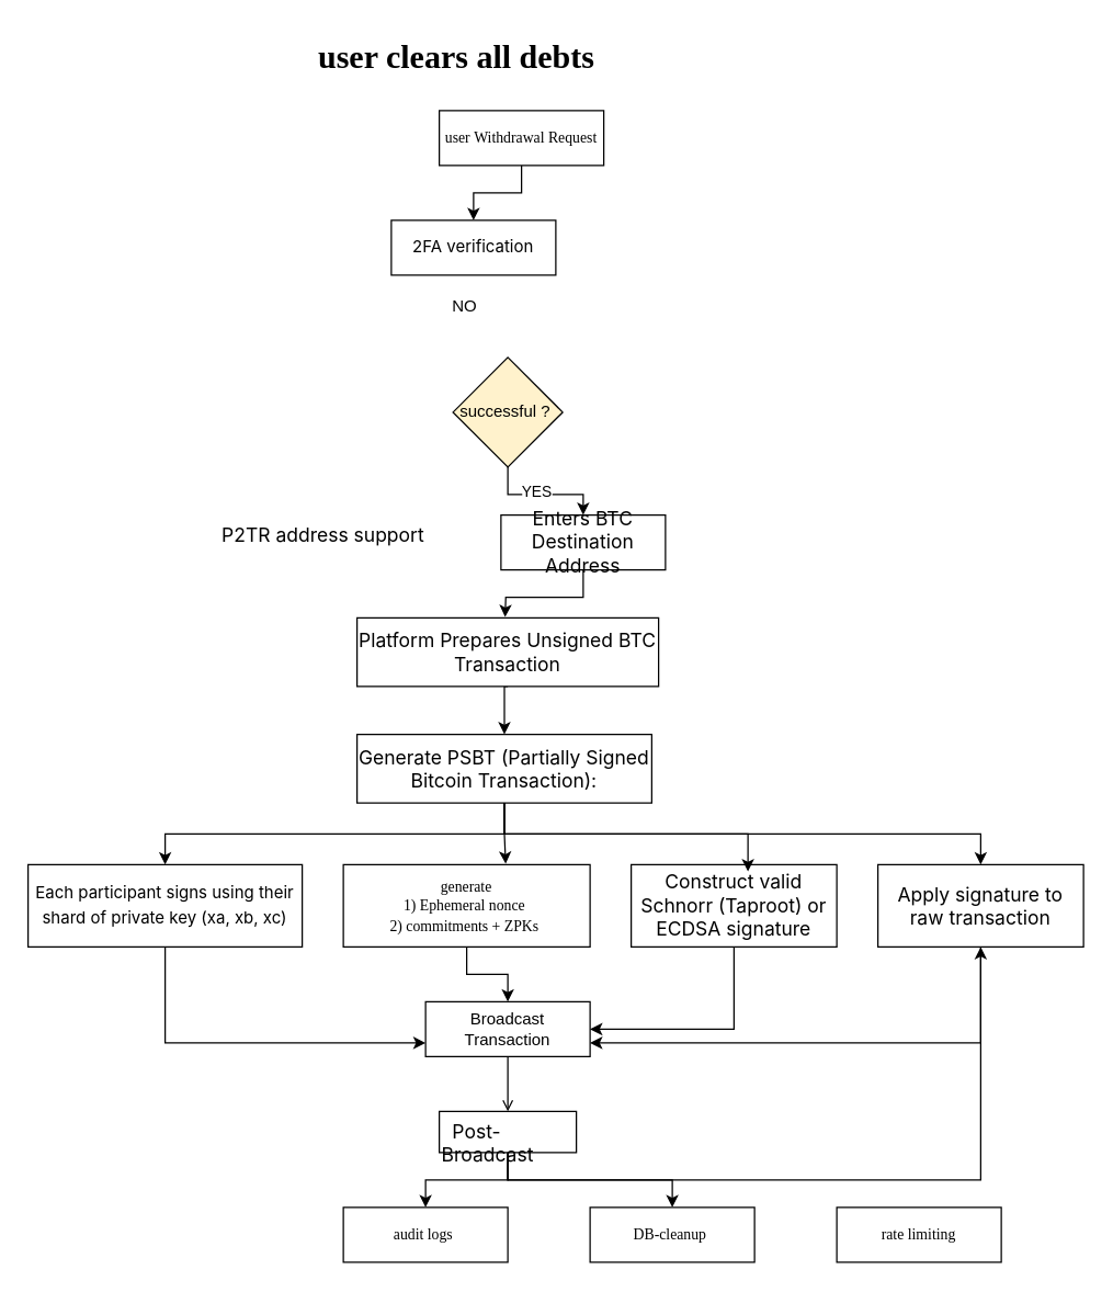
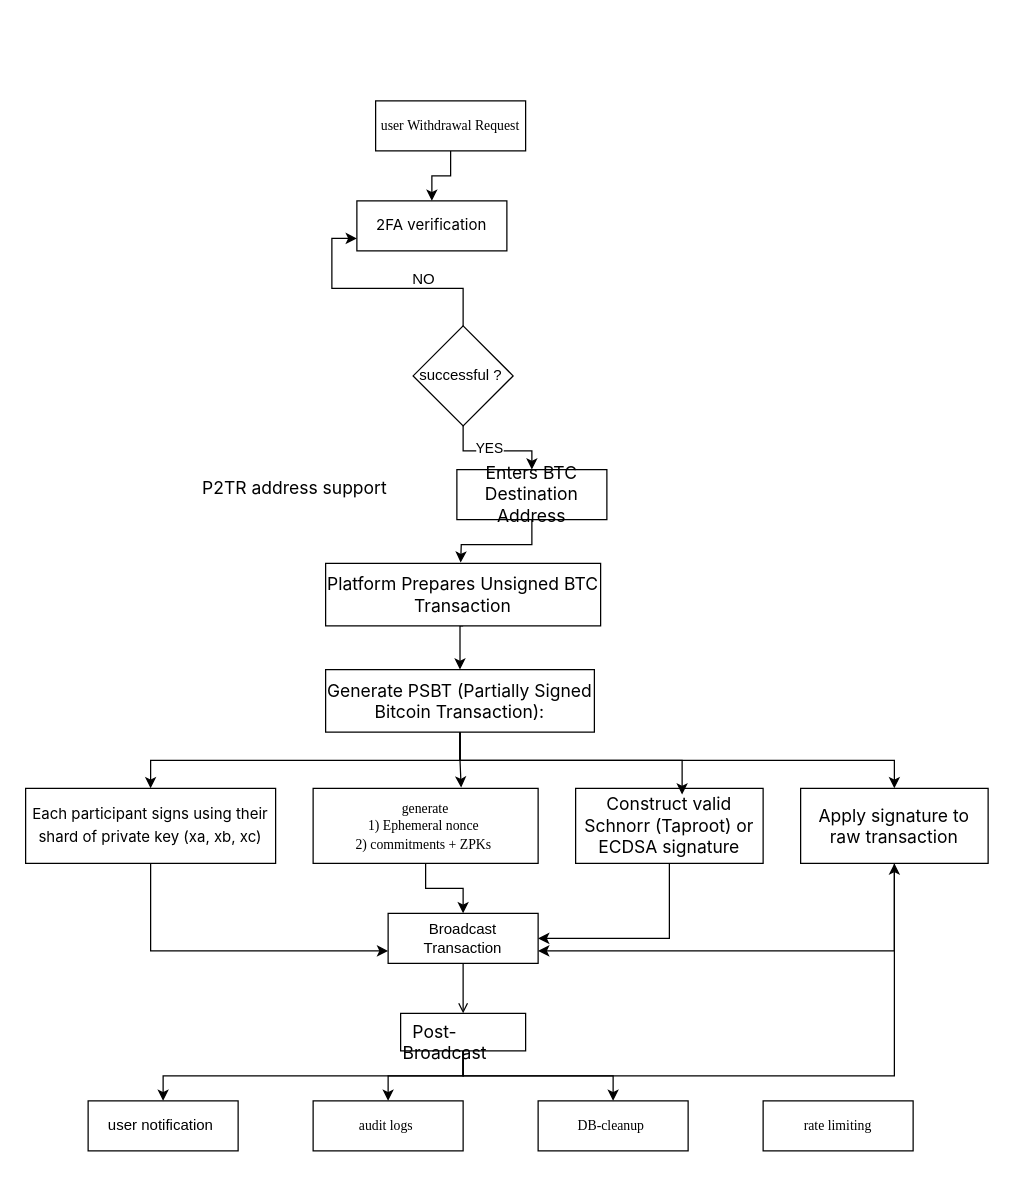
  <mxCell id="0" />
  <mxCell id="1" parent="0" />
- <mxCell id="2" value="&lt;h1 style=&quot;margin-top: 0px;&quot;&gt;&lt;font face=&quot;Verdana&quot;&gt;user clears all debts&lt;/font&gt;&lt;/h1&gt;&lt;p&gt;&lt;br&gt;&lt;/p&gt;" style="text;html=1;whiteSpace=wrap;overflow=hidden;rounded=0;" vertex="1" parent="1"><mxGeometry x="230" y="20" width="332" height="40" as="geometry" /></mxCell>
  <mxCell id="3" style="edgeStyle=orthogonalEdgeStyle;rounded=0;orthogonalLoop=1;jettySize=auto;html=1;exitX=0.5;exitY=1;exitDx=0;exitDy=0;entryX=0.5;entryY=0;entryDx=0;entryDy=0;" edge="1" parent="1" source="4" target="5"><mxGeometry relative="1" as="geometry" /></mxCell>
- <mxCell id="4" value="&lt;font style=&quot;font-size: 11px;&quot; face=&quot;Verdana&quot;&gt;user&amp;nbsp;&lt;span style=&quot;&quot; lang=&quot;EN-US&quot;&gt;Withdrawal Request&lt;/span&gt;&lt;/font&gt;" style="rounded=0;whiteSpace=wrap;html=1;" vertex="1" parent="1"><mxGeometry x="320" y="80" width="120" height="40" as="geometry" /></mxCell>
+ <mxCell id="4" value="&lt;font style=&quot;font-size: 11px;&quot; face=&quot;Verdana&quot;&gt;user&amp;nbsp;&lt;span style=&quot;&quot; lang=&quot;EN-US&quot;&gt;Withdrawal Request&lt;/span&gt;&lt;/font&gt;" style="rounded=0;whiteSpace=wrap;html=1;" vertex="1" parent="1"><mxGeometry x="300" y="80" width="120" height="40" as="geometry" /></mxCell>
  <mxCell id="5" value="&lt;p style=&quot;margin-bottom:10.5pt;line-height:150%&quot; class=&quot;MsoNormal&quot;&gt;&lt;span style=&quot;font-family: inter, serif;&quot; lang=&quot;EN-US&quot;&gt;2FA verification&lt;/span&gt;&lt;span lang=&quot;EN-US&quot;&gt;&lt;/span&gt;&lt;/p&gt;" style="rounded=0;whiteSpace=wrap;html=1;" vertex="1" parent="1"><mxGeometry x="285" y="160" width="120" height="40" as="geometry" /></mxCell>
  <mxCell id="6" value="&lt;span style=&quot;font-size: 10.5pt; font-family: inter, serif;&quot; lang=&quot;EN-US&quot;&gt;Enters BTC Destination Address&lt;/span&gt;" style="rounded=0;whiteSpace=wrap;html=1;" vertex="1" parent="1"><mxGeometry x="365" y="375" width="120" height="40" as="geometry" /></mxCell>
  <mxCell id="7" style="edgeStyle=orthogonalEdgeStyle;rounded=0;orthogonalLoop=1;jettySize=auto;html=1;exitX=0.5;exitY=1;exitDx=0;exitDy=0;" edge="1" parent="1" source="9" target="22"><mxGeometry relative="1" as="geometry" /></mxCell>
  <mxCell id="8" style="edgeStyle=orthogonalEdgeStyle;rounded=0;orthogonalLoop=1;jettySize=auto;html=1;exitX=0.5;exitY=1;exitDx=0;exitDy=0;" edge="1" parent="1" source="9" target="23"><mxGeometry relative="1" as="geometry" /></mxCell>
  <mxCell id="9" value="&lt;span style=&quot;font-size: 10.5pt; font-family: inter, serif;&quot; lang=&quot;EN-US&quot;&gt;Generate PSBT (Partially Signed Bitcoin Transaction):&lt;/span&gt;" style="rounded=0;whiteSpace=wrap;html=1;" vertex="1" parent="1"><mxGeometry x="260" y="535" width="215" height="50" as="geometry" /></mxCell>
  <mxCell id="10" style="edgeStyle=orthogonalEdgeStyle;rounded=0;orthogonalLoop=1;jettySize=auto;html=1;exitX=0.5;exitY=1;exitDx=0;exitDy=0;entryX=0.5;entryY=0;entryDx=0;entryDy=0;" edge="1" parent="1" source="11" target="9"><mxGeometry relative="1" as="geometry" /></mxCell>
  <mxCell id="11" value="&lt;span style=&quot;font-size: 10.5pt; font-family: inter, serif;&quot; lang=&quot;EN-US&quot;&gt;Platform Prepares Unsigned BTC Transaction&lt;/span&gt;" style="rounded=0;whiteSpace=wrap;html=1;" vertex="1" parent="1"><mxGeometry x="260" y="450" width="220" height="50" as="geometry" /></mxCell>
+ <mxCell id="12" style="edgeStyle=orthogonalEdgeStyle;rounded=0;orthogonalLoop=1;jettySize=auto;html=1;entryX=0;entryY=0.75;entryDx=0;entryDy=0;" edge="1" parent="1" source="15" target="5"><mxGeometry relative="1" as="geometry" /></mxCell>
  <mxCell id="13" style="edgeStyle=orthogonalEdgeStyle;rounded=0;orthogonalLoop=1;jettySize=auto;html=1;" edge="1" parent="1" source="15" target="6"><mxGeometry relative="1" as="geometry" /></mxCell>
  <mxCell id="14" value="YES" style="edgeLabel;html=1;align=center;verticalAlign=middle;resizable=0;points=[];" vertex="1" connectable="0" parent="13"><mxGeometry x="-0.664" y="3" relative="1" as="geometry"><mxPoint x="17" y="2" as="offset" /></mxGeometry></mxCell>
- <mxCell id="15" value="successful ?&amp;nbsp;" style="rhombus;whiteSpace=wrap;html=1;fillColor=#fff2cc;" vertex="1" parent="1"><mxGeometry x="330" y="260" width="80" height="80" as="geometry" /></mxCell>
+ <mxCell id="15" value="successful ?&amp;nbsp;" style="rhombus;whiteSpace=wrap;html=1;" vertex="1" parent="1"><mxGeometry x="330" y="260" width="80" height="80" as="geometry" /></mxCell>
  <mxCell id="16" value="NO&amp;nbsp;" style="text;html=1;align=center;verticalAlign=middle;resizable=0;points=[];autosize=1;strokeColor=none;fillColor=none;" vertex="1" parent="1"><mxGeometry x="320" y="208" width="40" height="30" as="geometry" /></mxCell>
  <mxCell id="17" value="&lt;span style=&quot;font-size: 10.5pt; font-family: inter, serif;&quot; lang=&quot;EN-US&quot;&gt;P2TR address support&lt;/span&gt;" style="text;html=1;align=center;verticalAlign=middle;resizable=0;points=[];autosize=1;strokeColor=none;fillColor=none;" vertex="1" parent="1"><mxGeometry x="160" y="375" width="150" height="30" as="geometry" /></mxCell>
  <mxCell id="18" style="edgeStyle=orthogonalEdgeStyle;rounded=0;orthogonalLoop=1;jettySize=auto;html=1;exitX=0.5;exitY=1;exitDx=0;exitDy=0;entryX=0.452;entryY=-0.015;entryDx=0;entryDy=0;entryPerimeter=0;" edge="1" parent="1" source="6"><mxGeometry relative="1" as="geometry"><mxPoint x="368.04" y="449.4" as="targetPoint" /></mxGeometry></mxCell>
  <mxCell id="19" value="" style="group" vertex="1" connectable="0" parent="1"><mxGeometry x="20" y="630" width="770" height="60" as="geometry" /></mxCell>
  <mxCell id="20" value="&lt;span style=&quot;font-size: 10.5pt; font-family: inter, serif;&quot; lang=&quot;EN-US&quot;&gt;Construct valid Schnorr (Taproot) or ECDSA signature&lt;/span&gt;" style="rounded=0;whiteSpace=wrap;html=1;" vertex="1" parent="19"><mxGeometry x="440" width="150" height="60" as="geometry" /></mxCell>
  <mxCell id="21" value="&lt;font face=&quot;Verdana&quot;&gt;&lt;span style=&quot;font-size: 11px;&quot;&gt;generate&lt;/span&gt;&lt;/font&gt;&lt;div&gt;&lt;font face=&quot;Verdana&quot;&gt;&lt;span style=&quot;font-size: 11px;&quot;&gt;1) Ephemeral nonce&amp;nbsp;&lt;/span&gt;&lt;/font&gt;&lt;/div&gt;&lt;div&gt;&lt;font face=&quot;Verdana&quot;&gt;&lt;span style=&quot;font-size: 11px;&quot;&gt;2) commitments + ZPKs&amp;nbsp;&lt;/span&gt;&lt;/font&gt;&lt;/div&gt;" style="rounded=0;whiteSpace=wrap;html=1;" vertex="1" parent="19"><mxGeometry x="230" width="180" height="60" as="geometry" /></mxCell>
  <mxCell id="22" value="&lt;p style=&quot;margin-bottom:10.5pt;line-height:150%&quot; class=&quot;MsoNormal&quot;&gt;&lt;span style=&quot;font-family: inter, serif;&quot; lang=&quot;EN-US&quot;&gt;Each participant signs using their&lt;br/&gt;shard of private key (xa, xb, xc)&lt;/span&gt;&lt;span lang=&quot;EN-US&quot;&gt;&lt;/span&gt;&lt;/p&gt;" style="rounded=0;whiteSpace=wrap;html=1;" vertex="1" parent="19"><mxGeometry width="200" height="60" as="geometry" /></mxCell>
  <mxCell id="23" value="&lt;span style=&quot;font-size: 10.5pt; font-family: inter, serif;&quot; lang=&quot;EN-US&quot;&gt;Apply signature to raw transaction&lt;/span&gt;" style="rounded=0;whiteSpace=wrap;html=1;" vertex="1" parent="19"><mxGeometry x="620" width="150" height="60" as="geometry" /></mxCell>
  <mxCell id="24" style="edgeStyle=orthogonalEdgeStyle;rounded=0;orthogonalLoop=1;jettySize=auto;html=1;exitX=0.5;exitY=1;exitDx=0;exitDy=0;entryX=0.658;entryY=-0.01;entryDx=0;entryDy=0;entryPerimeter=0;" edge="1" parent="1" source="9" target="21"><mxGeometry relative="1" as="geometry" /></mxCell>
  <mxCell id="25" style="edgeStyle=orthogonalEdgeStyle;rounded=0;orthogonalLoop=1;jettySize=auto;html=1;exitX=0.5;exitY=1;exitDx=0;exitDy=0;entryX=0.568;entryY=0.083;entryDx=0;entryDy=0;entryPerimeter=0;" edge="1" parent="1" source="9" target="20"><mxGeometry relative="1" as="geometry" /></mxCell>
  <mxCell id="26" value="" style="edgeStyle=orthogonalEdgeStyle;rounded=0;orthogonalLoop=1;jettySize=auto;html=1;endArrow=open;" edge="1" parent="1" source="27" target="36"><mxGeometry relative="1" as="geometry" /></mxCell>
  <mxCell id="27" value="Broadcast Transaction" style="rounded=0;whiteSpace=wrap;html=1;" vertex="1" parent="1"><mxGeometry x="310" y="730" width="120" height="40" as="geometry" /></mxCell>
  <mxCell id="28" style="edgeStyle=orthogonalEdgeStyle;rounded=0;orthogonalLoop=1;jettySize=auto;html=1;exitX=0.5;exitY=1;exitDx=0;exitDy=0;entryX=0;entryY=0.75;entryDx=0;entryDy=0;" edge="1" parent="1" source="22" target="27"><mxGeometry relative="1" as="geometry" /></mxCell>
  <mxCell id="29" style="edgeStyle=orthogonalEdgeStyle;rounded=0;orthogonalLoop=1;jettySize=auto;html=1;exitX=0.5;exitY=1;exitDx=0;exitDy=0;" edge="1" parent="1" source="21" target="27"><mxGeometry relative="1" as="geometry" /></mxCell>
  <mxCell id="30" style="edgeStyle=orthogonalEdgeStyle;rounded=0;orthogonalLoop=1;jettySize=auto;html=1;exitX=0.5;exitY=1;exitDx=0;exitDy=0;entryX=1;entryY=0.5;entryDx=0;entryDy=0;" edge="1" parent="1" source="20" target="27"><mxGeometry relative="1" as="geometry" /></mxCell>
  <mxCell id="31" style="edgeStyle=orthogonalEdgeStyle;rounded=0;orthogonalLoop=1;jettySize=auto;html=1;exitX=0.5;exitY=1;exitDx=0;exitDy=0;entryX=1;entryY=0.75;entryDx=0;entryDy=0;" edge="1" parent="1" source="23" target="27"><mxGeometry relative="1" as="geometry" /></mxCell>
  <mxCell id="32" value="" style="edgeStyle=orthogonalEdgeStyle;rounded=0;orthogonalLoop=1;jettySize=auto;html=1;" edge="1" parent="1" source="36" target="40"><mxGeometry relative="1" as="geometry" /></mxCell>
  <mxCell id="33" style="edgeStyle=orthogonalEdgeStyle;rounded=0;orthogonalLoop=1;jettySize=auto;html=1;exitX=0.5;exitY=1;exitDx=0;exitDy=0;entryX=0.5;entryY=0;entryDx=0;entryDy=0;" edge="1" parent="1" source="36" target="39"><mxGeometry relative="1" as="geometry" /></mxCell>
  <mxCell id="34" style="edgeStyle=orthogonalEdgeStyle;rounded=0;orthogonalLoop=1;jettySize=auto;html=1;exitX=0.5;exitY=1;exitDx=0;exitDy=0;" edge="1" parent="1" source="36" target="23"><mxGeometry relative="1" as="geometry" /></mxCell>
+ <mxCell id="35" style="edgeStyle=orthogonalEdgeStyle;rounded=0;orthogonalLoop=1;jettySize=auto;html=1;exitX=0.5;exitY=1;exitDx=0;exitDy=0;entryX=0.5;entryY=0;entryDx=0;entryDy=0;" edge="1" parent="1" source="36" target="41"><mxGeometry relative="1" as="geometry" /></mxCell>
  <mxCell id="36" value="&lt;span lang=&quot;EN-US&quot; style=&quot;font-size: 10.5pt; font-family: inter, serif; color: black;&quot;&gt;&amp;nbsp; Post-Broadcast&lt;/span&gt;" style="text;whiteSpace=wrap;html=1;strokeColor=default;perimeterSpacing=0;" vertex="1" parent="1"><mxGeometry x="320" y="810" width="100" height="30" as="geometry" /></mxCell>
  <mxCell id="37" value="" style="group" vertex="1" connectable="0" parent="1"><mxGeometry x="70" y="880" width="660" height="40" as="geometry" /></mxCell>
  <mxCell id="38" value="&lt;font face=&quot;Verdana&quot;&gt;&lt;span style=&quot;font-size: 11px;&quot;&gt;rate limiting&lt;/span&gt;&lt;/font&gt;" style="rounded=0;whiteSpace=wrap;html=1;" vertex="1" parent="37"><mxGeometry x="540" width="120" height="40" as="geometry" /></mxCell>
  <mxCell id="39" value="&lt;font face=&quot;Verdana&quot;&gt;&lt;span style=&quot;font-size: 11px;&quot;&gt;DB-cleanup&amp;nbsp;&lt;/span&gt;&lt;/font&gt;" style="rounded=0;whiteSpace=wrap;html=1;" vertex="1" parent="37"><mxGeometry x="360" width="120" height="40" as="geometry" /></mxCell>
  <mxCell id="40" value="&lt;font face=&quot;Verdana&quot;&gt;&lt;span style=&quot;font-size: 11px;&quot;&gt;audit logs&amp;nbsp;&lt;/span&gt;&lt;/font&gt;" style="rounded=0;whiteSpace=wrap;html=1;" vertex="1" parent="37"><mxGeometry x="180" width="120" height="40" as="geometry" /></mxCell>
+ <mxCell id="41" value="user notification&amp;nbsp;" style="rounded=0;whiteSpace=wrap;html=1;" vertex="1" parent="37"><mxGeometry width="120" height="40" as="geometry" /></mxCell>
